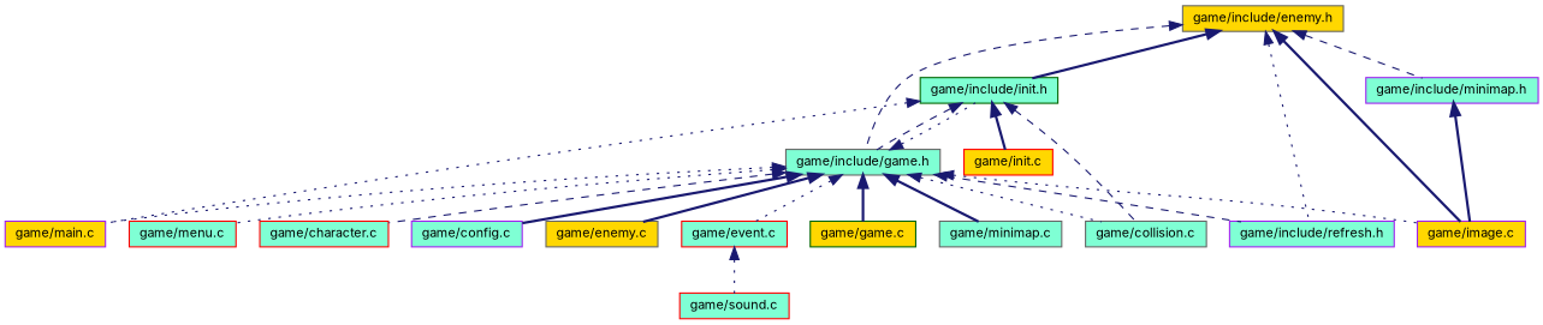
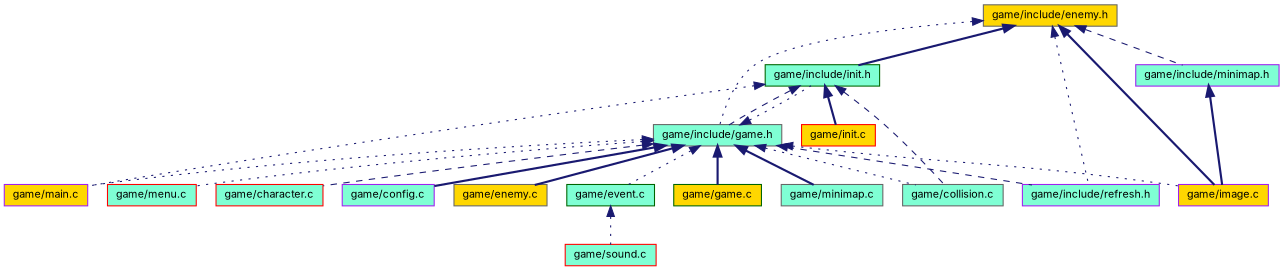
  digraph {
    fontname=Inter
    node [color=gray40 fillcolor=aquamarine fontname=Inter fontsize=10 shape=record style=filled]
    edge [color=midnightblue dir=back fontname=Inter fontsize=10 labelfontname=Helvetica labelfontsize=10 style=dotted]
    n1 [fillcolor=gold fontcolor=black height=0.2 label="game/include/enemy.h" width=0.4]
    n2 [color=darkgreen height=0.2 label="game/include/init.h" width=0.4]
    n3 [height=0.2 label="game/include/game.h" width=0.4]
    n4 [color=purple fillcolor=gold height=0.2 label="game/image.c" width=0.4]
    n5 [color=purple height=0.2 label="game/include/refresh.h" width=0.4]
    n6 [color=purple height=0.2 label="game/include/minimap.h" width=0.4]
    n7 [color=purple fillcolor=gold height=0.2 label="game/main.c" width=0.4]
    n8 [color=red fillcolor=gold height=0.2 label="game/init.c" width=0.4]
    n9 [height=0.2 label="game/collision.c" width=0.4]
    n10 [color=red height=0.2 label="game/menu.c" width=0.4]
    n11 [color=red height=0.2 label="game/character.c" width=0.4]
    n12 [color=purple height=0.2 label="game/config.c" width=0.4]
    n13 [fillcolor=gold height=0.2 label="game/enemy.c" width=0.4]
-   n14 [color=red height=0.2 label="game/event.c" width=0.4]
+   n14 [color=darkgreen height=0.2 label="game/event.c" width=0.4]
    n15 [color=darkgreen fillcolor=gold height=0.2 label="game/game.c" width=0.4]
    n16 [height=0.2 label="game/minimap.c" width=0.4]
    n17 [color=red height=0.2 label="game/sound.c" width=0.4]
    n1 -> n2 [style=bold]
-   n1 -> n3 [style=dashed]
+   n1 -> n3
    n1 -> n4 [style=bold]
    n1 -> n5
    n1 -> n6 [style=dashed]
    n2 -> n3 [style=dashed]
    n2 -> n7
    n2 -> n8 [style=bold]
    n2 -> n9 [style=dashed]
    n3 -> n2
    n3 -> n4
    n3 -> n5 [style=dashed]
    n3 -> n7
    n3 -> n9
    n3 -> n10
    n3 -> n11 [style=dashed]
    n3 -> n12 [style=bold]
    n3 -> n13 [style=bold]
    n3 -> n14
    n3 -> n15 [style=bold]
    n3 -> n16 [style=bold]
    n6 -> n4 [style=bold]
    n14 -> n17
  }
